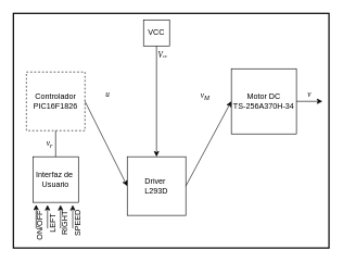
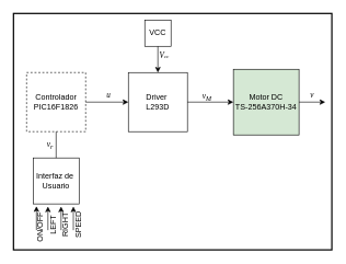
  <mxCell id="0" />
  <mxCell id="1" parent="0" />
  <mxCell id="2" value="" style="rounded=0;whiteSpace=wrap;html=1;fillColor=none;strokeWidth=2;" vertex="1" parent="1"><mxGeometry x="20" y="20" width="485" height="360" as="geometry" /></mxCell>
- <mxCell id="3" value="Driver&amp;nbsp;&lt;br&gt;L293D" style="whiteSpace=wrap;html=1;aspect=fixed;" vertex="1" parent="1"><mxGeometry x="195" y="240" width="90" height="90" as="geometry" /></mxCell>
+ <mxCell id="3" value="Driver&amp;nbsp;&lt;br&gt;L293D" style="whiteSpace=wrap;html=1;aspect=fixed;" vertex="1" parent="1"><mxGeometry x="195" y="110" width="90" height="90" as="geometry" /></mxCell>
  <mxCell id="4" value="Controlador&lt;br&gt;PIC16F1826" style="whiteSpace=wrap;html=1;aspect=fixed;dashed=1;" vertex="1" parent="1"><mxGeometry x="40" y="110" width="90" height="90" as="geometry" /></mxCell>
  <mxCell id="5" value="Interfaz de&amp;nbsp;&lt;br&gt;Usuario" style="whiteSpace=wrap;html=1;aspect=fixed;" vertex="1" parent="1"><mxGeometry x="50" y="240" width="70" height="70" as="geometry" /></mxCell>
- <mxCell id="6" value="Motor DC&lt;br&gt;TS-256A370H-34" style="whiteSpace=wrap;html=1;aspect=fixed;" vertex="1" parent="1"><mxGeometry x="355" y="105" width="100" height="100" as="geometry" /></mxCell>
+ <mxCell id="6" value="Motor DC&lt;br&gt;TS-256A370H-34" style="whiteSpace=wrap;html=1;aspect=fixed;fillColor=#d5e8d4;" vertex="1" parent="1"><mxGeometry x="355" y="105" width="100" height="100" as="geometry" /></mxCell>
  <mxCell id="7" value="VCC" style="whiteSpace=wrap;html=1;aspect=fixed;" vertex="1" parent="1"><mxGeometry x="220" y="30" width="40" height="40" as="geometry" /></mxCell>
  <mxCell id="8" value="" style="endArrow=classic;html=1;rounded=0;exitX=0.5;exitY=1;exitDx=0;exitDy=0;entryX=0.5;entryY=0;entryDx=0;entryDy=0;" edge="1" parent="1" source="7" target="3"><mxGeometry width="50" height="50" relative="1" as="geometry"><mxPoint x="245" y="90" as="sourcePoint" /><mxPoint x="295" y="40" as="targetPoint" /></mxGeometry></mxCell>
  <mxCell id="9" value="" style="endArrow=classic;html=1;rounded=0;exitX=1;exitY=0.5;exitDx=0;exitDy=0;entryX=0;entryY=0.5;entryDx=0;entryDy=0;" edge="1" parent="1" source="3" target="6"><mxGeometry width="50" height="50" relative="1" as="geometry"><mxPoint x="295" y="180" as="sourcePoint" /><mxPoint x="345" y="130" as="targetPoint" /></mxGeometry></mxCell>
  <mxCell id="10" value="" style="endArrow=classic;html=1;rounded=0;exitX=1;exitY=0.5;exitDx=0;exitDy=0;entryX=0;entryY=0.5;entryDx=0;entryDy=0;" edge="1" parent="1" source="4" target="3"><mxGeometry width="50" height="50" relative="1" as="geometry"><mxPoint x="135" y="180" as="sourcePoint" /><mxPoint x="185" y="130" as="targetPoint" /></mxGeometry></mxCell>
  <mxCell id="11" value="" style="endArrow=none;html=1;rounded=0;entryX=0.5;entryY=1;entryDx=0;entryDy=0;exitX=0.5;exitY=0;exitDx=0;exitDy=0;" edge="1" parent="1" source="5" target="4"><mxGeometry width="50" height="50" relative="1" as="geometry"><mxPoint x="-35" y="310" as="sourcePoint" /><mxPoint x="15" y="260" as="targetPoint" /></mxGeometry></mxCell>
  <mxCell id="12" value="" style="endArrow=classic;html=1;rounded=0;entryX=0.071;entryY=1.05;entryDx=0;entryDy=0;entryPerimeter=0;" edge="1" parent="1" target="5"><mxGeometry width="50" height="50" relative="1" as="geometry"><mxPoint x="55" y="350" as="sourcePoint" /><mxPoint x="67.5" y="320" as="targetPoint" /></mxGeometry></mxCell>
  <mxCell id="13" value="" style="endArrow=classic;html=1;rounded=0;exitX=1;exitY=0.5;exitDx=0;exitDy=0;" edge="1" parent="1" source="6"><mxGeometry width="50" height="50" relative="1" as="geometry"><mxPoint x="465" y="180" as="sourcePoint" /><mxPoint x="495" y="155" as="targetPoint" /></mxGeometry></mxCell>
  <mxCell id="14" value="ON/OFF" style="text;html=1;strokeColor=none;fillColor=none;align=center;verticalAlign=middle;whiteSpace=wrap;rounded=0;rotation=-90;" vertex="1" parent="1"><mxGeometry x="35" y="346.25" width="52.5" as="geometry" /></mxCell>
  <mxCell id="15" value="LEFT" style="text;html=1;strokeColor=none;fillColor=none;align=center;verticalAlign=middle;whiteSpace=wrap;rounded=0;rotation=-90;" vertex="1" parent="1"><mxGeometry x="53.75" y="338.75" width="52.5" height="7.5" as="geometry" /></mxCell>
  <mxCell id="16" value="RIGHT" style="text;html=1;strokeColor=none;fillColor=none;align=center;verticalAlign=middle;whiteSpace=wrap;rounded=0;rotation=-90;" vertex="1" parent="1"><mxGeometry x="72.5" y="335" width="52.5" height="15" as="geometry" /></mxCell>
  <mxCell id="17" value="SPEED" style="text;html=1;strokeColor=none;fillColor=none;align=center;verticalAlign=middle;whiteSpace=wrap;rounded=0;rotation=-90;" vertex="1" parent="1"><mxGeometry x="92.5" y="335" width="52.5" height="15" as="geometry" /></mxCell>
  <mxCell id="18" value="" style="endArrow=classic;html=1;rounded=0;entryX=0.071;entryY=1.05;entryDx=0;entryDy=0;entryPerimeter=0;" edge="1" parent="1"><mxGeometry width="50" height="50" relative="1" as="geometry"><mxPoint x="72.5" y="350" as="sourcePoint" /><mxPoint x="72.5" y="314" as="targetPoint" /></mxGeometry></mxCell>
  <mxCell id="19" value="" style="endArrow=classic;html=1;rounded=0;entryX=0.071;entryY=1.05;entryDx=0;entryDy=0;entryPerimeter=0;" edge="1" parent="1"><mxGeometry width="50" height="50" relative="1" as="geometry"><mxPoint x="92.5" y="350" as="sourcePoint" /><mxPoint x="92.5" y="314" as="targetPoint" /></mxGeometry></mxCell>
  <mxCell id="20" value="" style="endArrow=classic;html=1;rounded=0;entryX=0.071;entryY=1.05;entryDx=0;entryDy=0;entryPerimeter=0;" edge="1" parent="1"><mxGeometry width="50" height="50" relative="1" as="geometry"><mxPoint x="111.25" y="350" as="sourcePoint" /><mxPoint x="111.25" y="314" as="targetPoint" /></mxGeometry></mxCell>
  <mxCell id="21" value="&lt;i&gt;&lt;font face=&quot;Script MT Bold&quot;&gt;v&lt;sub style=&quot;&quot;&gt;r&lt;/sub&gt;&lt;/font&gt;&lt;/i&gt;" style="text;html=1;strokeColor=none;fillColor=none;align=center;verticalAlign=middle;whiteSpace=wrap;rounded=0;" vertex="1" parent="1"><mxGeometry x="46.25" y="205" width="60" height="30" as="geometry" /></mxCell>
  <mxCell id="22" value="&lt;font face=&quot;Script MT Bold&quot;&gt;&lt;i&gt;u&lt;/i&gt;&lt;/font&gt;" style="text;html=1;strokeColor=none;fillColor=none;align=center;verticalAlign=middle;whiteSpace=wrap;rounded=0;" vertex="1" parent="1"><mxGeometry x="135" y="130" width="60" height="30" as="geometry" /></mxCell>
  <mxCell id="23" value="&lt;font face=&quot;Script MT Bold&quot;&gt;&lt;i&gt;&lt;sub style=&quot;&quot;&gt;&lt;span style=&quot;font-size: 12px;&quot;&gt;v&lt;sub&gt;M&lt;/sub&gt;&lt;/span&gt;&lt;/sub&gt;&lt;/i&gt;&lt;/font&gt;" style="text;html=1;strokeColor=none;fillColor=none;align=center;verticalAlign=middle;whiteSpace=wrap;rounded=0;" vertex="1" parent="1"><mxGeometry x="285" y="130" width="60" height="30" as="geometry" /></mxCell>
  <mxCell id="24" value="&lt;font face=&quot;Script MT Bold&quot;&gt;&lt;i&gt;V&lt;span style=&quot;font-size: 8.333px;&quot;&gt;cc&lt;/span&gt;&lt;/i&gt;&lt;/font&gt;" style="text;html=1;strokeColor=none;fillColor=none;align=center;verticalAlign=middle;whiteSpace=wrap;rounded=0;" vertex="1" parent="1"><mxGeometry x="220" y="70" width="60" height="30" as="geometry" /></mxCell>
  <mxCell id="25" value="&lt;font face=&quot;Script MT Bold&quot;&gt;&lt;i&gt;v&lt;/i&gt;&lt;/font&gt;" style="text;html=1;strokeColor=none;fillColor=none;align=center;verticalAlign=middle;whiteSpace=wrap;rounded=0;" vertex="1" parent="1"><mxGeometry x="445" y="130" width="60" height="30" as="geometry" /></mxCell>
